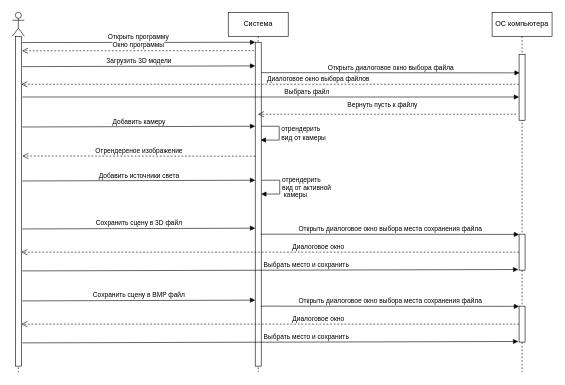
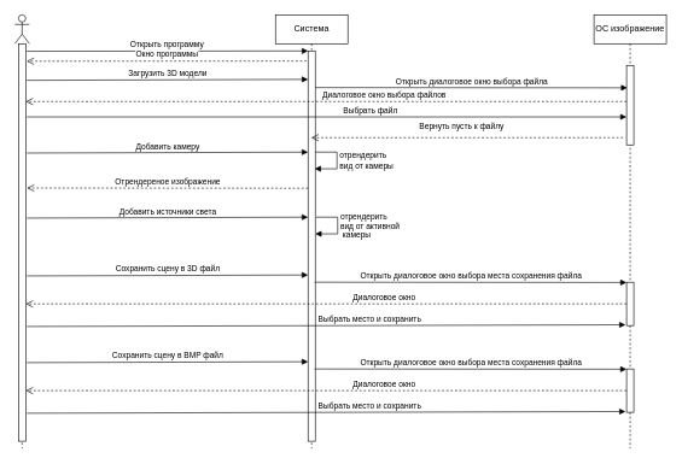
  <mxCell id="0" />
  <mxCell id="1" parent="0" />
  <mxCell id="2" value="" style="shape=umlLifeline;participant=umlActor;perimeter=lifelinePerimeter;whiteSpace=wrap;html=1;container=1;collapsible=0;recursiveResize=0;verticalAlign=top;spacingTop=36;outlineConnect=0;" vertex="1" parent="1"><mxGeometry x="20" y="20" width="20" height="600" as="geometry" /></mxCell>
  <mxCell id="3" value="" style="html=1;points=[];perimeter=orthogonalPerimeter;" vertex="1" parent="2"><mxGeometry x="5" y="40" width="10" height="550" as="geometry" /></mxCell>
  <mxCell id="4" value="Система" style="shape=umlLifeline;perimeter=lifelinePerimeter;whiteSpace=wrap;html=1;container=1;collapsible=0;recursiveResize=0;outlineConnect=0;" vertex="1" parent="1"><mxGeometry x="380" y="20" width="100" height="600" as="geometry" /></mxCell>
- <mxCell id="5" value="ОС компьютера" style="shape=umlLifeline;perimeter=lifelinePerimeter;whiteSpace=wrap;html=1;container=1;collapsible=0;recursiveResize=0;outlineConnect=0;" vertex="1" parent="1"><mxGeometry x="820" y="20" width="100" height="600" as="geometry" /></mxCell>
+ <mxCell id="5" value="ОС изображение" style="shape=umlLifeline;perimeter=lifelinePerimeter;whiteSpace=wrap;html=1;container=1;collapsible=0;recursiveResize=0;outlineConnect=0;" vertex="1" parent="1"><mxGeometry x="820" y="20" width="100" height="600" as="geometry" /></mxCell>
  <mxCell id="6" value="" style="html=1;points=[];perimeter=orthogonalPerimeter;" vertex="1" parent="1"><mxGeometry x="425" y="70" width="10" height="540" as="geometry" /></mxCell>
  <mxCell id="7" value="Открыть программу" style="html=1;verticalAlign=bottom;endArrow=block;entryX=0;entryY=0;exitX=1.139;exitY=0.019;exitDx=0;exitDy=0;exitPerimeter=0;" edge="1" target="6" parent="1" source="3"><mxGeometry relative="1" as="geometry"><mxPoint x="40" y="70" as="sourcePoint" /></mxGeometry></mxCell>
  <mxCell id="8" value="Окно программы" style="html=1;verticalAlign=bottom;endArrow=open;dashed=1;endSize=8;entryX=1.133;entryY=0.044;entryDx=0;entryDy=0;entryPerimeter=0;" edge="1" parent="1" target="3"><mxGeometry relative="1" as="geometry"><mxPoint x="110" y="170" as="targetPoint" /><mxPoint x="423" y="84" as="sourcePoint" /></mxGeometry></mxCell>
  <mxCell id="9" value="" style="html=1;points=[];perimeter=orthogonalPerimeter;" vertex="1" parent="1"><mxGeometry x="865" y="90" width="10" height="110" as="geometry" /></mxCell>
  <mxCell id="10" value="Загрузить 3D модели" style="html=1;verticalAlign=bottom;endArrow=block;entryX=0;entryY=0;exitX=1.167;exitY=0.049;exitDx=0;exitDy=0;exitPerimeter=0;" edge="1" parent="1"><mxGeometry relative="1" as="geometry"><mxPoint x="36.67" y="110.64" as="sourcePoint" /><mxPoint x="425" y="109.37" as="targetPoint" /></mxGeometry></mxCell>
  <mxCell id="11" value="Открыть диалоговое окно выбора файла" style="html=1;verticalAlign=bottom;endArrow=block;exitX=1.167;exitY=0.049;exitDx=0;exitDy=0;exitPerimeter=0;" edge="1" parent="1"><mxGeometry relative="1" as="geometry"><mxPoint x="435" y="120.64" as="sourcePoint" /><mxPoint x="866" y="121" as="targetPoint" /></mxGeometry></mxCell>
  <mxCell id="12" value="Диалоговое окно выбора файлов" style="html=1;verticalAlign=bottom;endArrow=open;dashed=1;endSize=8;" edge="1" parent="1" target="3"><mxGeometry x="-0.193" relative="1" as="geometry"><mxPoint x="865" y="140" as="sourcePoint" /><mxPoint x="40" y="140" as="targetPoint" /><mxPoint as="offset" /></mxGeometry></mxCell>
  <mxCell id="13" value="Выбрать файл" style="html=1;verticalAlign=bottom;endArrow=block;exitX=1.167;exitY=0.049;exitDx=0;exitDy=0;exitPerimeter=0;" edge="1" parent="1" target="9"><mxGeometry x="0.145" relative="1" as="geometry"><mxPoint x="36.67" y="161.27" as="sourcePoint" /><mxPoint x="425" y="160" as="targetPoint" /><mxPoint as="offset" /></mxGeometry></mxCell>
  <mxCell id="14" value="Вернуть пусть к файлу" style="html=1;verticalAlign=bottom;endArrow=open;dashed=1;endSize=8;" edge="1" parent="1" target="4"><mxGeometry x="0.035" y="-6" relative="1" as="geometry"><mxPoint x="860" y="190" as="sourcePoint" /><mxPoint x="780" y="190" as="targetPoint" /><mxPoint as="offset" /></mxGeometry></mxCell>
  <mxCell id="15" value="Добавить камеру" style="html=1;verticalAlign=bottom;endArrow=block;entryX=0;entryY=0;exitX=1.167;exitY=0.049;exitDx=0;exitDy=0;exitPerimeter=0;" edge="1" parent="1"><mxGeometry relative="1" as="geometry"><mxPoint x="36.67" y="211.27" as="sourcePoint" /><mxPoint x="425" y="210" as="targetPoint" /></mxGeometry></mxCell>
  <mxCell id="16" value="отрендерить &lt;br&gt;вид от камеры" style="edgeStyle=orthogonalEdgeStyle;html=1;align=left;spacingLeft=2;endArrow=block;rounded=0;entryX=0.914;entryY=0.302;entryDx=0;entryDy=0;entryPerimeter=0;" edge="1" target="6" parent="1"><mxGeometry relative="1" as="geometry"><mxPoint x="435" y="210" as="sourcePoint" /><Array as="points"><mxPoint x="465" y="210" /><mxPoint x="465" y="233" /></Array><mxPoint x="445" y="230" as="targetPoint" /></mxGeometry></mxCell>
  <mxCell id="17" value="Отрендереное изображение" style="html=1;verticalAlign=bottom;endArrow=open;dashed=1;endSize=8;entryX=1.167;entryY=0.363;entryDx=0;entryDy=0;entryPerimeter=0;" edge="1" parent="1" target="3"><mxGeometry relative="1" as="geometry"><mxPoint x="425" y="260" as="sourcePoint" /><mxPoint x="345" y="260" as="targetPoint" /></mxGeometry></mxCell>
  <mxCell id="18" value="Добавить источники света" style="html=1;verticalAlign=bottom;endArrow=block;entryX=0;entryY=0;exitX=1.167;exitY=0.049;exitDx=0;exitDy=0;exitPerimeter=0;" edge="1" parent="1"><mxGeometry relative="1" as="geometry"><mxPoint x="36.67" y="301.27" as="sourcePoint" /><mxPoint x="425" as="targetPoint" y="300" /></mxGeometry></mxCell>
  <mxCell id="19" value="отрендерить &lt;br&gt;вид от активной&lt;br&gt;&amp;nbsp;камеры" style="edgeStyle=orthogonalEdgeStyle;html=1;align=left;spacingLeft=2;endArrow=block;rounded=0;entryX=0.914;entryY=0.302;entryDx=0;entryDy=0;entryPerimeter=0;" edge="1" parent="1"><mxGeometry relative="1" as="geometry"><mxPoint x="435.86" as="sourcePoint" y="300" /><Array as="points"><mxPoint x="465.86" y="300" /><mxPoint x="465.86" y="323" /></Array><mxPoint x="435" y="323.08" as="targetPoint" /></mxGeometry></mxCell>
  <mxCell id="20" value="Сохранить сцену в 3D файл" style="html=1;verticalAlign=bottom;endArrow=block;entryX=0;entryY=0;exitX=1.167;exitY=0.049;exitDx=0;exitDy=0;exitPerimeter=0;" edge="1" parent="1"><mxGeometry relative="1" as="geometry"><mxPoint x="36.67" y="381.27" as="sourcePoint" /><mxPoint x="425" y="380" as="targetPoint" /></mxGeometry></mxCell>
  <mxCell id="21" value="" style="html=1;points=[];perimeter=orthogonalPerimeter;" vertex="1" parent="1"><mxGeometry x="865" y="390" width="10" height="60" as="geometry" /></mxCell>
  <mxCell id="22" value="Открыть диалоговое окно выбора места сохранения файла" style="html=1;verticalAlign=bottom;endArrow=block;exitX=1.167;exitY=0.049;exitDx=0;exitDy=0;exitPerimeter=0;" edge="1" parent="1"><mxGeometry relative="1" as="geometry"><mxPoint x="434" y="390" as="sourcePoint" /><mxPoint x="865" y="390.36" as="targetPoint" /></mxGeometry></mxCell>
  <mxCell id="23" value="Диалоговое окно" style="html=1;verticalAlign=bottom;endArrow=open;dashed=1;endSize=8;" edge="1" parent="1"><mxGeometry x="-0.193" relative="1" as="geometry"><mxPoint x="865" y="420" as="sourcePoint" /><mxPoint x="35" y="420" as="targetPoint" /><mxPoint as="offset" /></mxGeometry></mxCell>
  <mxCell id="24" value="Выбрать место и сохранить" style="html=1;verticalAlign=bottom;endArrow=block;entryX=-0.139;entryY=0.982;exitX=1.167;exitY=0.049;exitDx=0;exitDy=0;exitPerimeter=0;entryDx=0;entryDy=0;entryPerimeter=0;" edge="1" parent="1" target="21"><mxGeometry x="0.143" relative="1" as="geometry"><mxPoint x="36.67" y="451.27" as="sourcePoint" /><mxPoint x="425" y="450" as="targetPoint" /><mxPoint as="offset" /></mxGeometry></mxCell>
  <mxCell id="25" value="Сохранить сцену в BMP файл" style="html=1;verticalAlign=bottom;endArrow=block;entryX=0;entryY=0;exitX=1.167;exitY=0.049;exitDx=0;exitDy=0;exitPerimeter=0;" edge="1" parent="1"><mxGeometry relative="1" as="geometry"><mxPoint x="36.67" y="501.27" as="sourcePoint" /><mxPoint x="425" y="500" as="targetPoint" /></mxGeometry></mxCell>
  <mxCell id="26" value="" style="html=1;points=[];perimeter=orthogonalPerimeter;" vertex="1" parent="1"><mxGeometry x="865" y="510" width="10" height="60" as="geometry" /></mxCell>
  <mxCell id="27" value="Открыть диалоговое окно выбора места сохранения файла" style="html=1;verticalAlign=bottom;endArrow=block;exitX=1.167;exitY=0.049;exitDx=0;exitDy=0;exitPerimeter=0;" edge="1" parent="1"><mxGeometry relative="1" as="geometry"><mxPoint x="434" y="510" as="sourcePoint" /><mxPoint x="865" y="510.36" as="targetPoint" /></mxGeometry></mxCell>
  <mxCell id="28" value="Диалоговое окно" style="html=1;verticalAlign=bottom;endArrow=open;dashed=1;endSize=8;" edge="1" parent="1"><mxGeometry x="-0.193" relative="1" as="geometry"><mxPoint x="865" y="540" as="sourcePoint" /><mxPoint x="35" y="540" as="targetPoint" /><mxPoint as="offset" /></mxGeometry></mxCell>
  <mxCell id="29" value="Выбрать место и сохранить" style="html=1;verticalAlign=bottom;endArrow=block;entryX=-0.139;entryY=0.982;exitX=1.167;exitY=0.049;exitDx=0;exitDy=0;exitPerimeter=0;entryDx=0;entryDy=0;entryPerimeter=0;" edge="1" parent="1" target="26"><mxGeometry x="0.143" relative="1" as="geometry"><mxPoint x="36.67" y="571.27" as="sourcePoint" /><mxPoint x="425" y="570" as="targetPoint" /><mxPoint as="offset" /></mxGeometry></mxCell>
